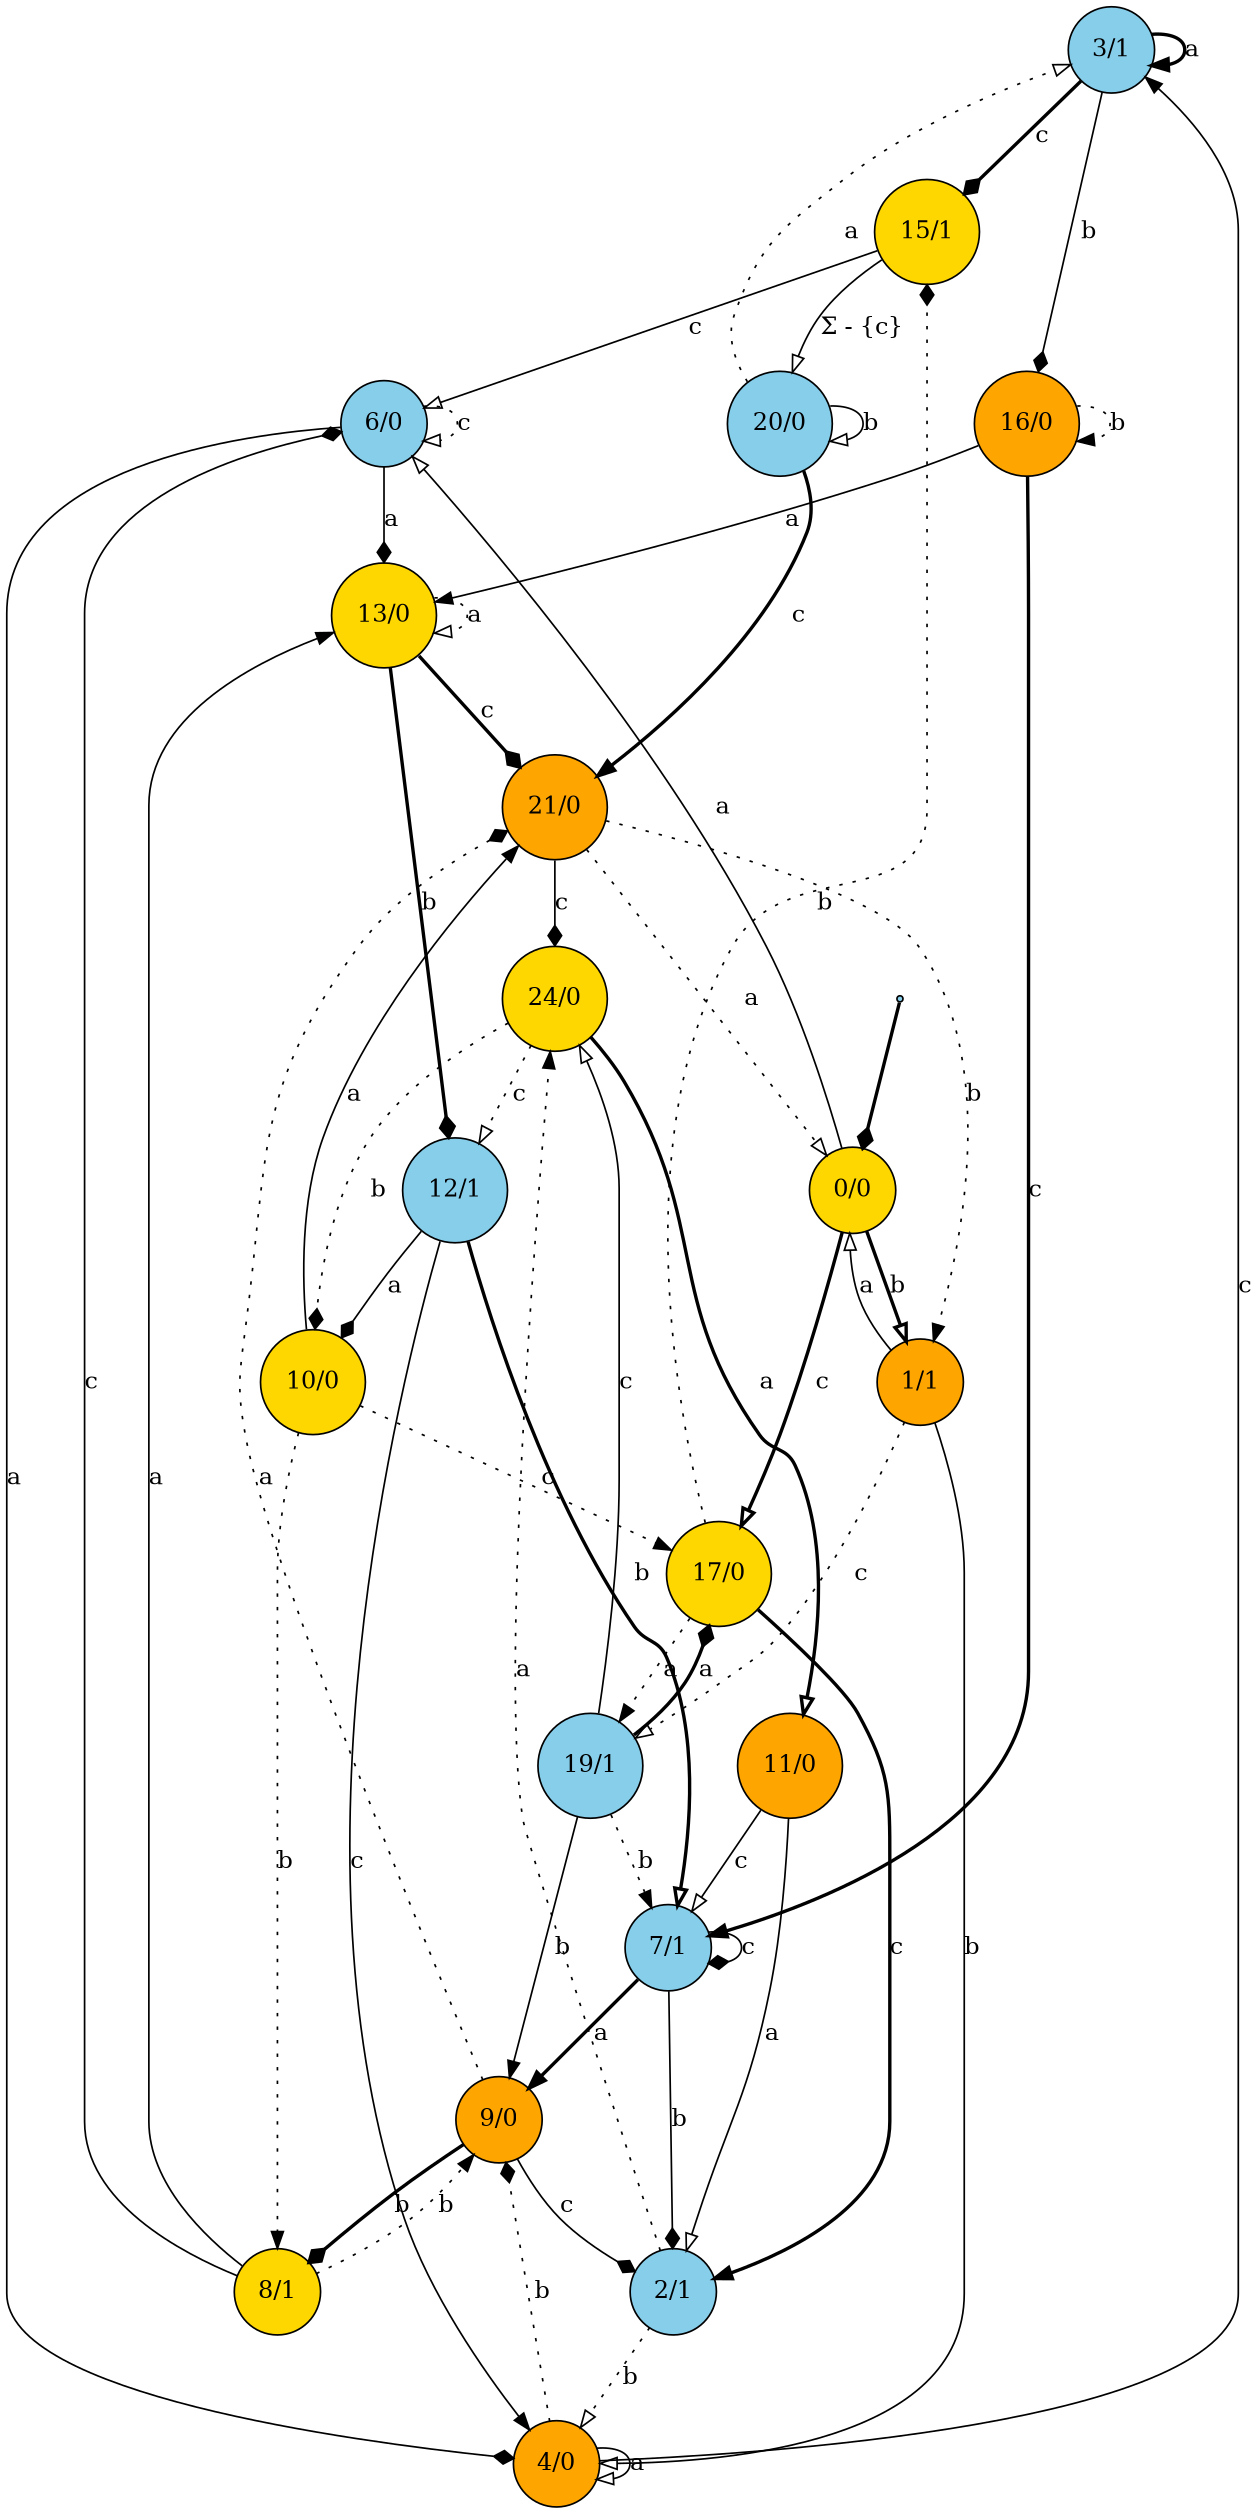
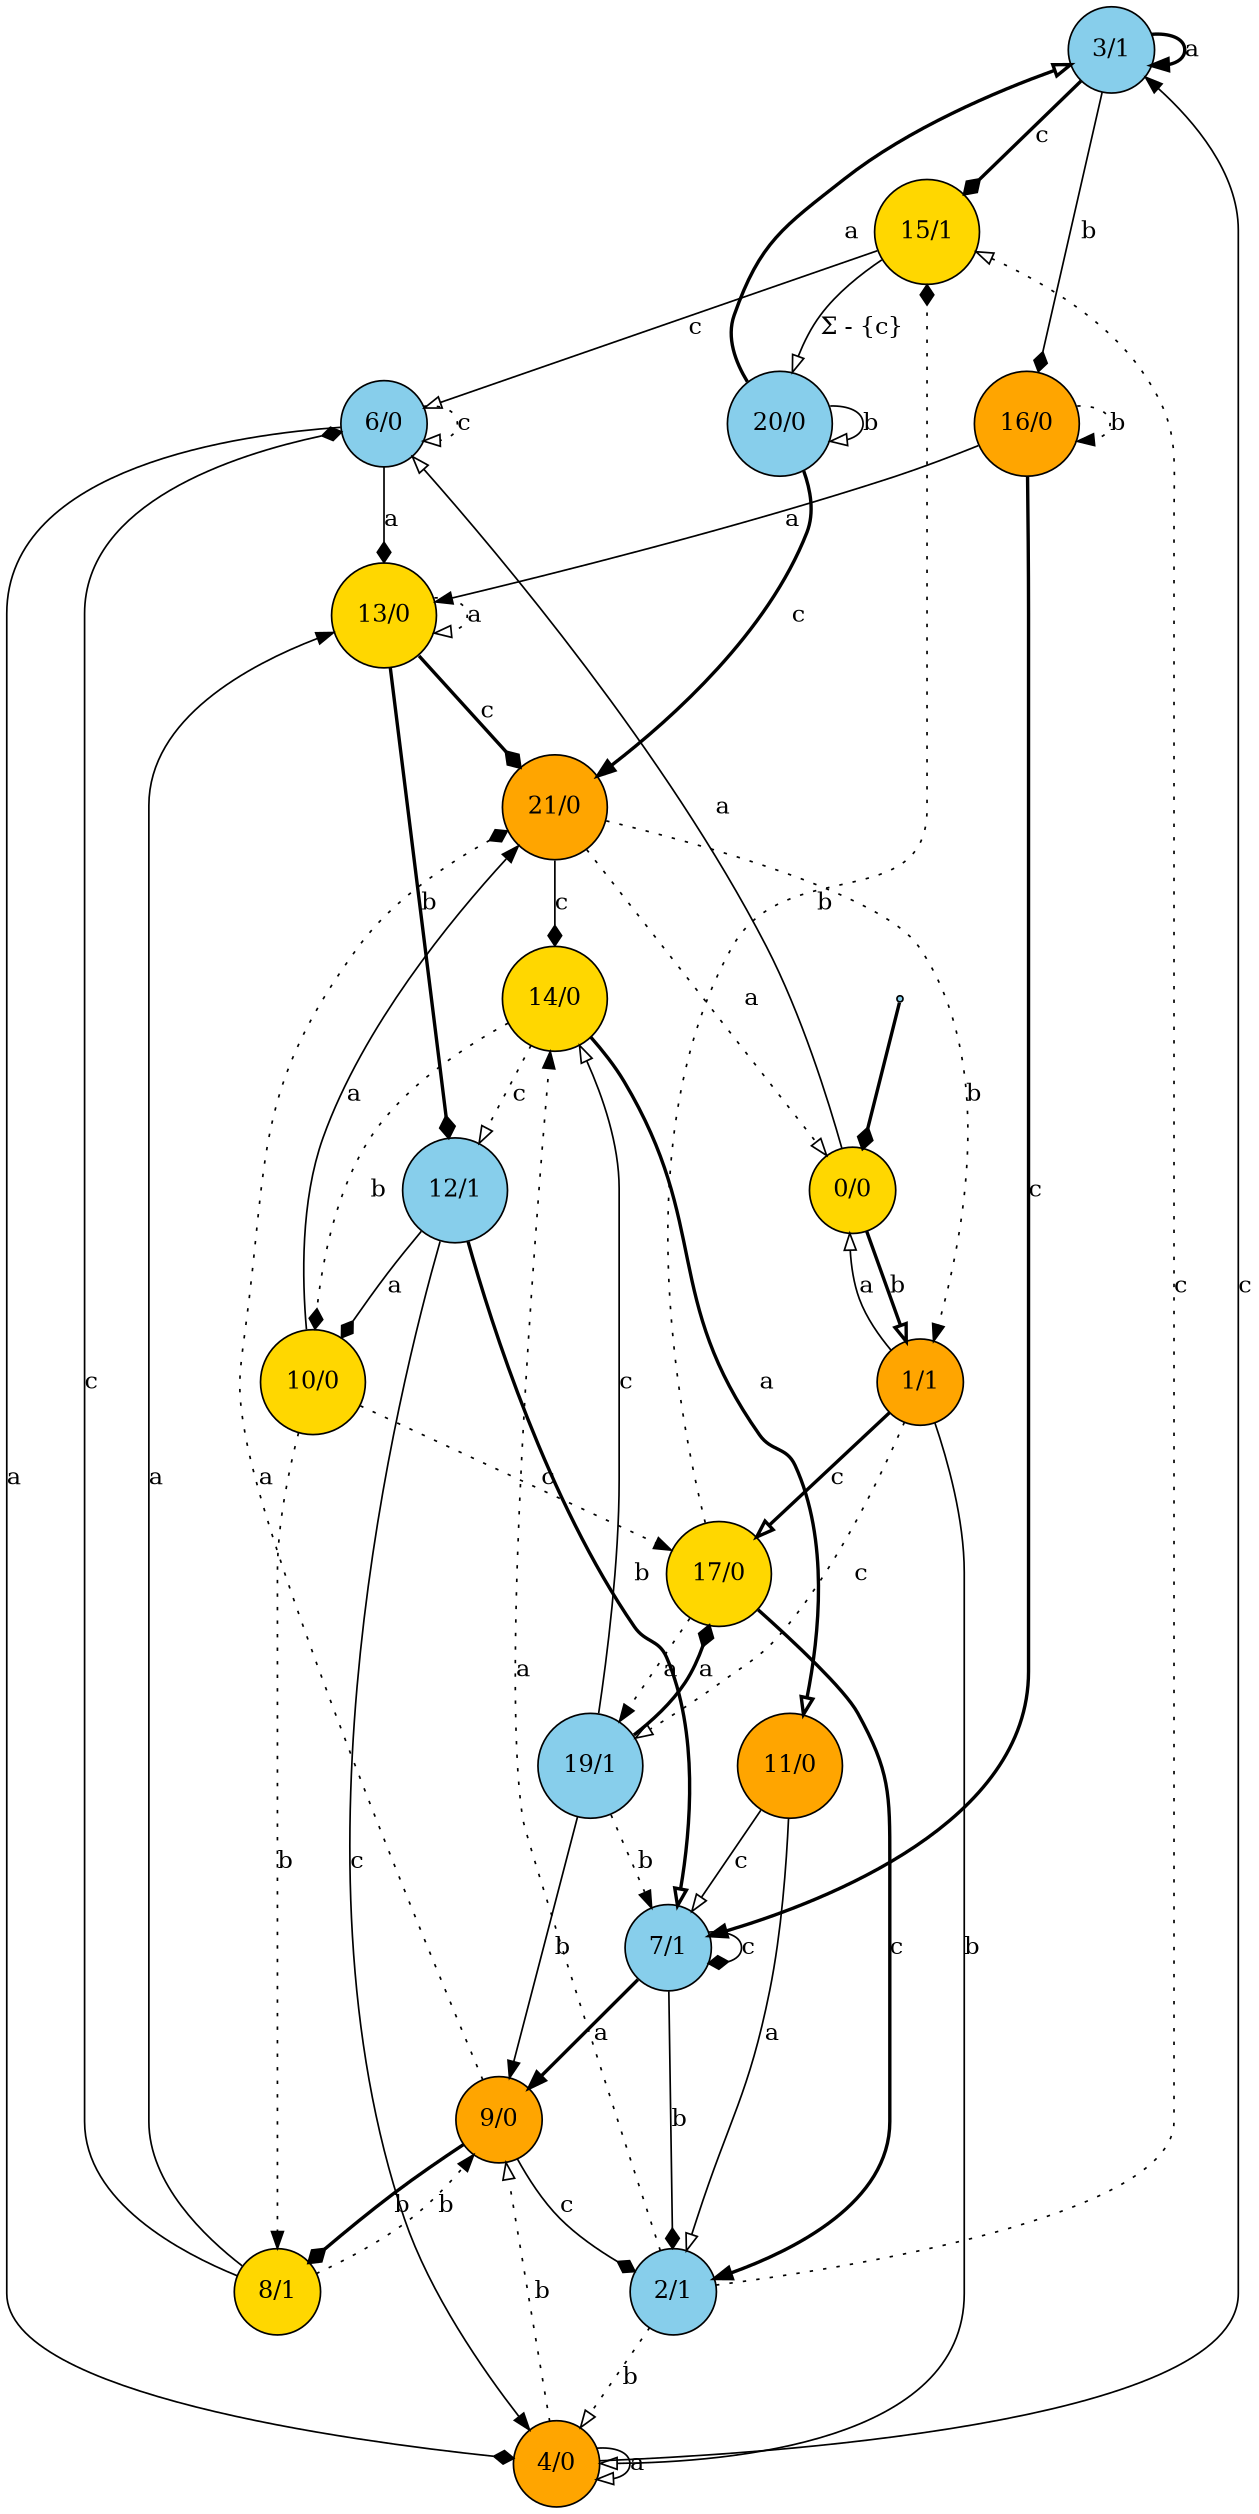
  digraph {
    rankdir=TB
    node [fillcolor=skyblue shape=circle style=filled]
    edge [arrowhead=onormal style=solid]
    n1 [label="3/1"]
    n2 [fillcolor=gold label="15/1"]
    n3 [fillcolor=orange label="16/0"]
    n4 [label="6/0"]
    n5 [label="20/0"]
    n6 [fillcolor=gold label="13/0"]
    n7 [label="7/1"]
    n8 [fillcolor=orange label="4/0"]
    n9 [fillcolor=orange label="21/0"]
    n10 [label="12/1"]
    n11 [fillcolor=orange label="9/0"]
    n12 [label="2/1"]
    n13 [fillcolor=gold label="8/1"]
-   n14 [fillcolor=gold label="24/0"]
+   n14 [fillcolor=gold label="14/0"]
    n15 [fillcolor=gold label="0/0"]
    n16 [fillcolor=orange label="1/1"]
    n17 [fillcolor=gold label="10/0"]
    n18 [fillcolor=orange label="11/0"]
    n19 [fillcolor=gold label="17/0"]
    n20 [label="19/1"]
    start [shape=point]
    n1 -> n1 [arrowhead=normal label=a style=bold]
    n1 -> n2 [arrowhead=diamond label=c style=bold]
    n1 -> n3 [arrowhead=diamond label=b]
    n2 -> n4 [label=c]
    n2 -> n5 [label="Σ - {c}"]
    n3 -> n3 [arrowhead=normal label=b style=dotted]
    n3 -> n6 [arrowhead=normal label=a]
    n3 -> n7 [arrowhead=normal label=c style=bold]
    n4 -> n4 [label=c style=dotted]
    n4 -> n6 [arrowhead=diamond label=a]
    n4 -> n8 [arrowhead=diamond label=a]
-   n5 -> n1 [label=a style=dotted]
+   n5 -> n1 [label=a style=bold]
    n5 -> n5 [label=b]
    n5 -> n9 [arrowhead=normal label=c style=bold]
    n6 -> n6 [label=a style=dotted]
    n6 -> n9 [arrowhead=diamond label=c style=bold]
    n6 -> n10 [arrowhead=diamond label=b style=bold]
    n7 -> n7 [arrowhead=diamond label=c]
    n7 -> n11 [arrowhead=normal label=a style=bold]
    n7 -> n12 [arrowhead=diamond label=b]
    n8 -> n1 [arrowhead=normal label=c]
    n8 -> n8 [label=a]
-   n8 -> n11 [arrowhead=diamond label=b style=dotted]
+   n8 -> n11 [label=b style=dotted]
    n9 -> n14 [arrowhead=diamond label=c]
    n9 -> n15 [label=a style=dotted]
    n9 -> n16 [arrowhead=normal label=b style=dotted]
    n10 -> n7 [label=b style=bold]
    n10 -> n8 [arrowhead=normal label=c]
    n10 -> n17 [arrowhead=diamond label=a]
    n11 -> n9 [arrowhead=diamond label=a style=dotted]
    n11 -> n12 [arrowhead=diamond label=c]
    n11 -> n13 [arrowhead=diamond label=b style=bold]
+   n12 -> n2 [label=c style=dotted]
    n12 -> n8 [label=b style=dotted]
    n12 -> n14 [arrowhead=normal label=a style=dotted]
    n13 -> n4 [arrowhead=diamond label=c]
    n13 -> n6 [arrowhead=normal label=a]
    n13 -> n11 [arrowhead=normal label=b style=dotted]
    n14 -> n10 [label=c style=dotted]
    n14 -> n17 [arrowhead=diamond label=b style=dotted]
    n14 -> n18 [label=a style=bold]
    n15 -> n4 [label=a]
    n15 -> n16 [label=b style=bold]
-   n15 -> n19 [label=c style=bold]
+   n16 -> n19 [label=c style=bold]
    n16 -> n8 [label=b]
    n16 -> n15 [label=a]
    n16 -> n20 [label=c style=dotted]
    n17 -> n9 [arrowhead=normal label=a]
    n17 -> n13 [arrowhead=normal label=b style=dotted]
    n17 -> n19 [arrowhead=normal label=c style=dotted]
    n18 -> n7 [label=c]
    n18 -> n12 [label=a]
    n19 -> n2 [arrowhead=diamond label=b style=dotted]
    n19 -> n12 [arrowhead=normal label=c style=bold]
    n19 -> n20 [arrowhead=normal label=a style=dotted]
    n20 -> n7 [arrowhead=normal label=b style=dotted]
    n20 -> n11 [arrowhead=normal label=b]
    n20 -> n14 [label=c]
    n20 -> n19 [arrowhead=diamond label=a style=bold]
    start -> n15 [arrowhead=diamond style=bold]
  }
